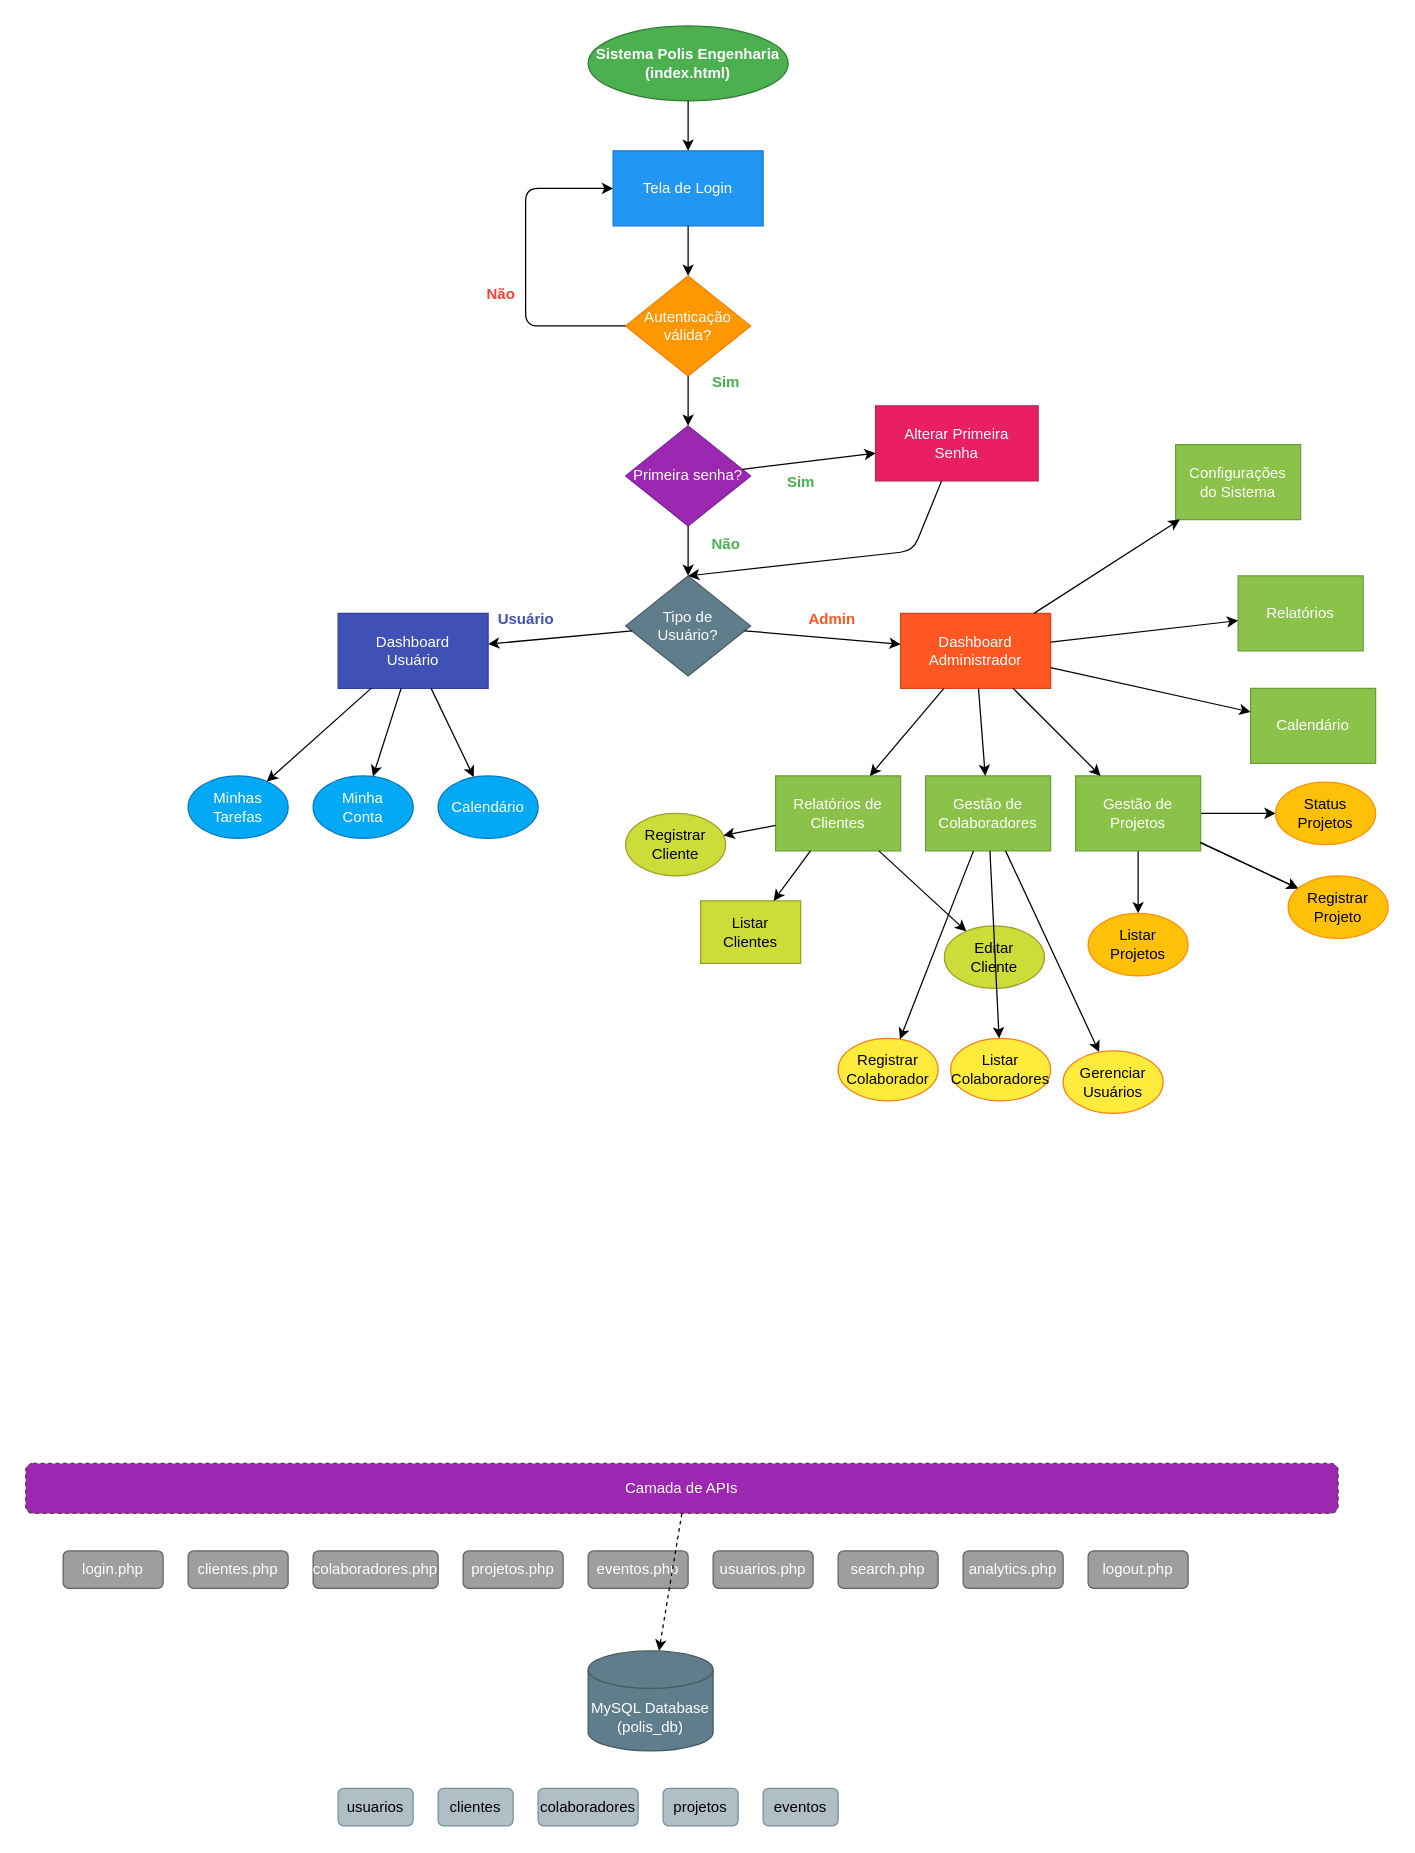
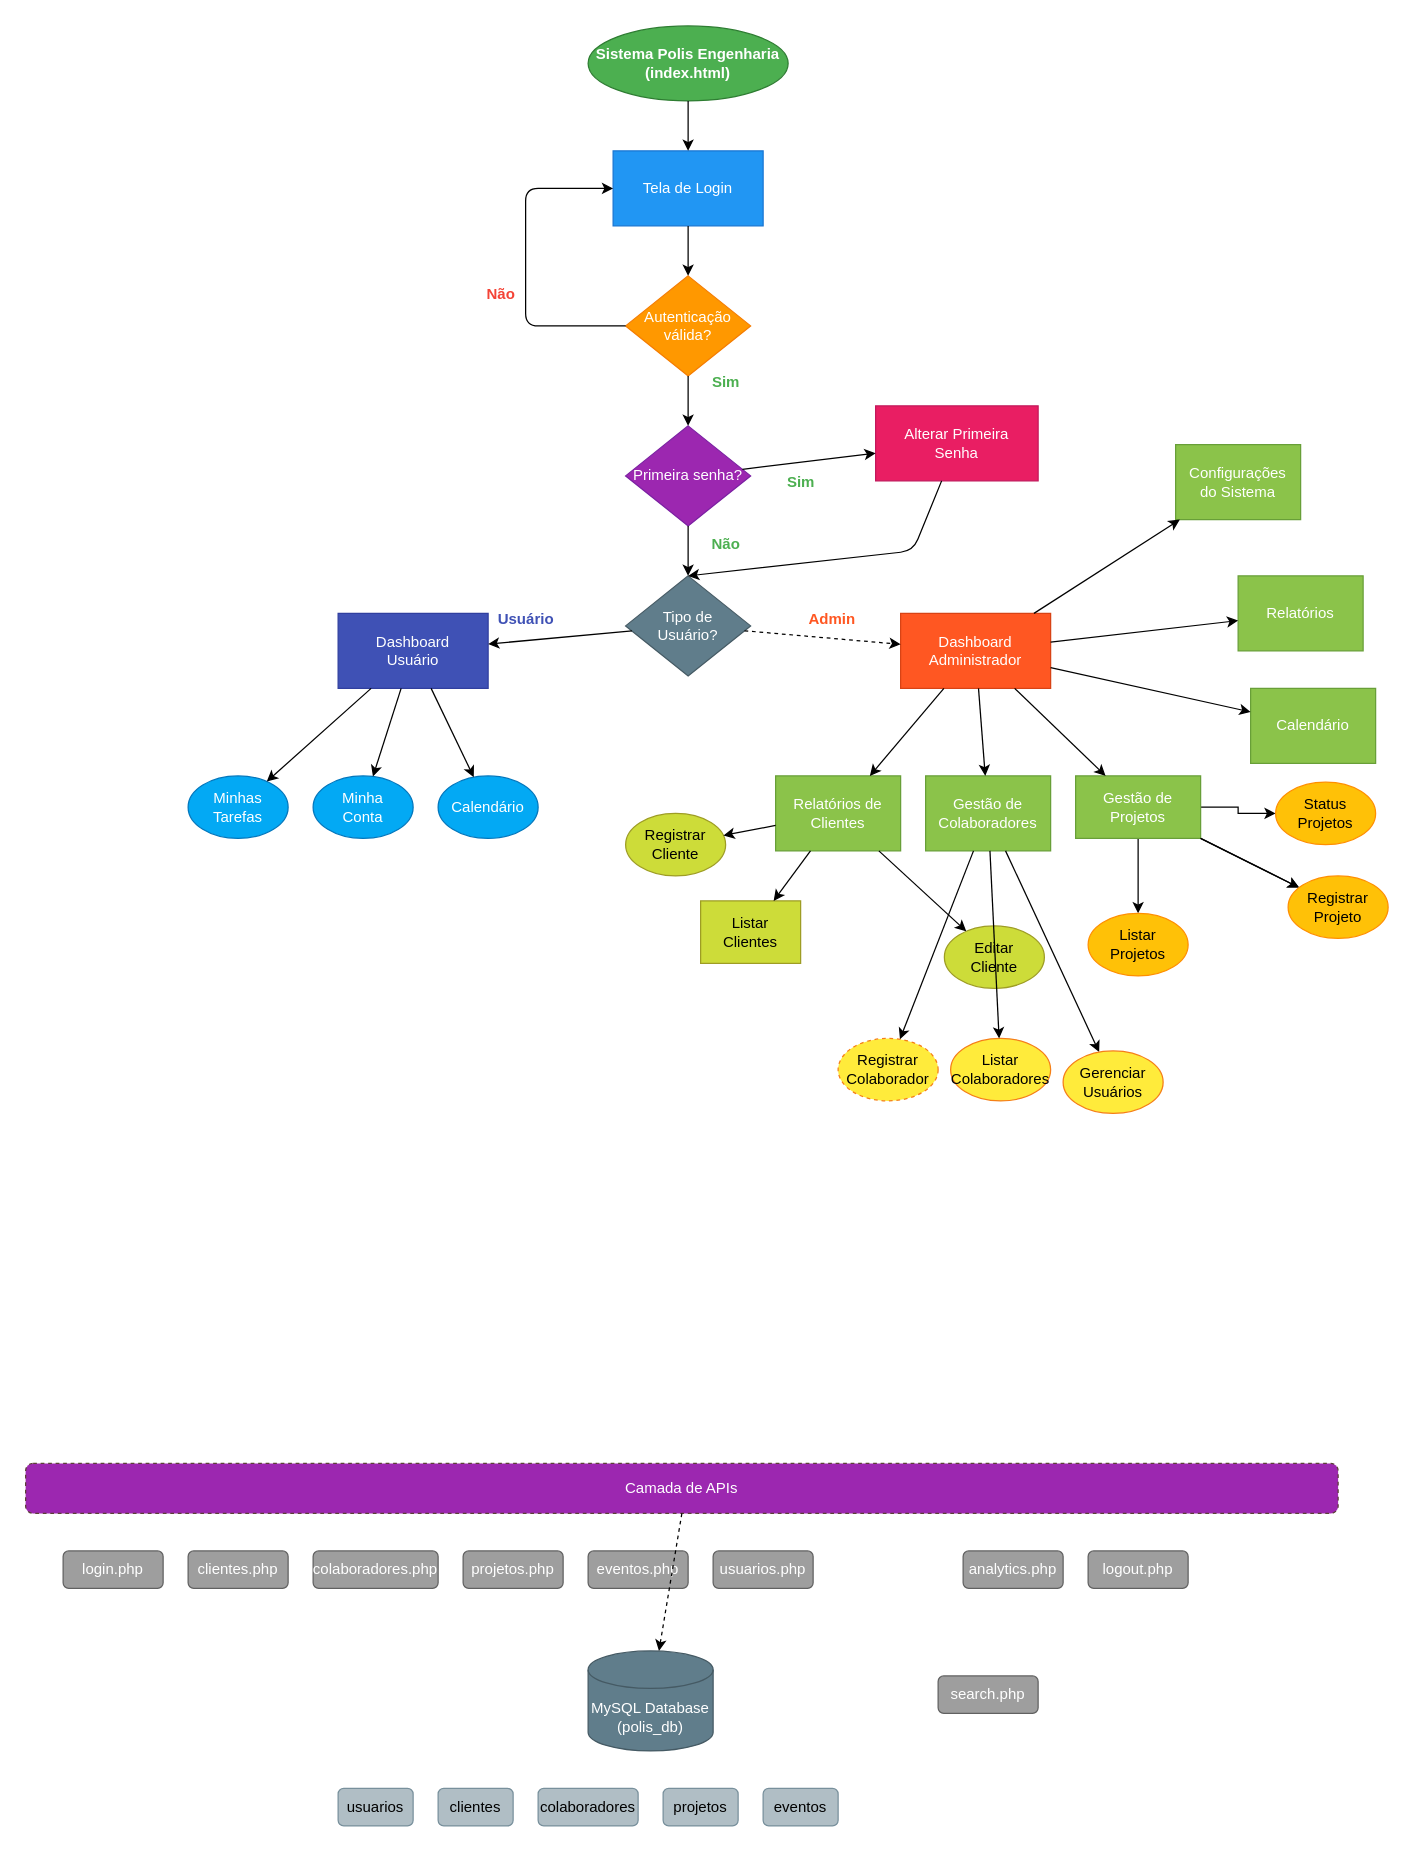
  <mxCell id="0" />
  <mxCell id="1" parent="0" />
  <mxCell id="2" value="Sistema Polis Engenharia&#10;(index.html)" style="ellipse;whiteSpace=wrap;html=1;fillColor=#4CAF50;strokeColor=#2E7D32;fontColor=white;fontStyle=1;" parent="1" vertex="1"><mxGeometry x="470" y="20" width="160" height="60" as="geometry" /></mxCell>
  <mxCell id="3" value="Tela de Login" style="whiteSpace=wrap;html=1;fillColor=#2196F3;strokeColor=#1976D2;fontColor=white;" parent="1" vertex="1"><mxGeometry x="490" y="120" width="120" height="60" as="geometry" /></mxCell>
  <mxCell id="4" value="Autenticação&#10;válida?" style="rhombus;whiteSpace=wrap;html=1;fillColor=#FF9800;strokeColor=#F57C00;fontColor=white;" parent="1" vertex="1"><mxGeometry x="500" y="220" width="100" height="80" as="geometry" /></mxCell>
  <mxCell id="5" value="Primeira senha?" style="rhombus;whiteSpace=wrap;html=1;fillColor=#9C27B0;strokeColor=#7B1FA2;fontColor=white;" parent="1" vertex="1"><mxGeometry x="500" y="340" width="100" height="80" as="geometry" /></mxCell>
  <mxCell id="6" value="Alterar Primeira&#10;Senha" style="whiteSpace=wrap;html=1;fillColor=#E91E63;strokeColor=#C2185B;fontColor=white;" parent="1" vertex="1"><mxGeometry x="700" y="324" width="130" height="60" as="geometry" /></mxCell>
  <mxCell id="7" value="Tipo de&#10;Usuário?" style="rhombus;whiteSpace=wrap;html=1;fillColor=#607D8B;strokeColor=#455A64;fontColor=white;" parent="1" vertex="1"><mxGeometry x="500" y="460" width="100" height="80" as="geometry" /></mxCell>
  <mxCell id="8" value="Dashboard&#10;Administrador" style="whiteSpace=wrap;html=1;fillColor=#FF5722;strokeColor=#D84315;fontColor=white;" parent="1" vertex="1"><mxGeometry x="720" y="490" width="120" height="60" as="geometry" /></mxCell>
  <mxCell id="9" value="Dashboard&#10;Usuário" style="whiteSpace=wrap;html=1;fillColor=#3F51B5;strokeColor=#303F9F;fontColor=white;" parent="1" vertex="1"><mxGeometry x="270" y="490" width="120" height="60" as="geometry" /></mxCell>
  <mxCell id="10" value="Relatórios de&#10;Clientes" style="whiteSpace=wrap;html=1;fillColor=#8BC34A;strokeColor=#689F38;fontColor=white;" parent="1" vertex="1"><mxGeometry x="620" y="620" width="100" height="60" as="geometry" /></mxCell>
  <mxCell id="11" value="Gestão de&#10;Colaboradores" style="whiteSpace=wrap;html=1;fillColor=#8BC34A;strokeColor=#689F38;fontColor=white;" parent="1" vertex="1"><mxGeometry x="740" y="620" width="100" height="60" as="geometry" /></mxCell>
  <mxCell id="12" style="edgeStyle=orthogonalEdgeStyle;rounded=0;orthogonalLoop=1;jettySize=auto;html=1;" edge="1" parent="1" source="14" target="23"><mxGeometry relative="1" as="geometry" /></mxCell>
  <mxCell id="13" style="edgeStyle=orthogonalEdgeStyle;rounded=0;orthogonalLoop=1;jettySize=auto;html=1;entryX=0;entryY=0.5;entryDx=0;entryDy=0;" edge="1" parent="1" source="14" target="24"><mxGeometry relative="1" as="geometry" /></mxCell>
- <mxCell id="14" value="Gestão de&#10;Projetos" style="whiteSpace=wrap;html=1;fillColor=#8BC34A;strokeColor=#689F38;fontColor=white;" parent="1" vertex="1"><mxGeometry x="860" y="620" width="100" height="60" as="geometry" /></mxCell>
+ <mxCell id="14" value="Gestão de&#10;Projetos" style="whiteSpace=wrap;html=1;fillColor=#8BC34A;strokeColor=#689F38;fontColor=white;" parent="1" vertex="1"><mxGeometry x="860" y="620" width="100" height="50" as="geometry" /></mxCell>
  <mxCell id="15" value="Calendário" style="whiteSpace=wrap;html=1;fillColor=#8BC34A;strokeColor=#689F38;fontColor=white;" parent="1" vertex="1"><mxGeometry x="1000" y="550" width="100" height="60" as="geometry" /></mxCell>
  <mxCell id="16" value="Configurações&#10;do Sistema" style="whiteSpace=wrap;html=1;fillColor=#8BC34A;strokeColor=#689F38;fontColor=white;" parent="1" vertex="1"><mxGeometry x="940" y="355" width="100" height="60" as="geometry" /></mxCell>
  <mxCell id="17" value="Relatórios" style="whiteSpace=wrap;html=1;fillColor=#8BC34A;strokeColor=#689F38;fontColor=white;" parent="1" vertex="1"><mxGeometry x="990" y="460" width="100" height="60" as="geometry" /></mxCell>
  <mxCell id="18" value="Registrar&#10;Cliente" style="ellipse;whiteSpace=wrap;html=1;fillColor=#CDDC39;strokeColor=#9E9D24;fontColor=black;" parent="1" vertex="1"><mxGeometry x="500" y="650" width="80" height="50" as="geometry" /></mxCell>
  <mxCell id="19" value="Listar&#10;Clientes" style="whiteSpace=wrap;html=1;fillColor=#CDDC39;strokeColor=#9E9D24;fontColor=black;rounded=0;" parent="1" vertex="1"><mxGeometry x="560" y="720" width="80" height="50" as="geometry" /></mxCell>
  <mxCell id="20" value="Editar&#10;Cliente" style="ellipse;whiteSpace=wrap;html=1;fillColor=#CDDC39;strokeColor=#9E9D24;fontColor=black;" parent="1" vertex="1"><mxGeometry x="755" y="740" width="80" height="50" as="geometry" /></mxCell>
- <mxCell id="21" value="Registrar&#10;Colaborador" style="ellipse;whiteSpace=wrap;html=1;fillColor=#FFEB3B;strokeColor=#F57F17;fontColor=black;" parent="1" vertex="1"><mxGeometry x="670" y="830" width="80" height="50" as="geometry" /></mxCell>
+ <mxCell id="21" value="Registrar&#10;Colaborador" style="ellipse;whiteSpace=wrap;html=1;fillColor=#FFEB3B;strokeColor=#F57F17;fontColor=black;dashed=1;" parent="1" vertex="1"><mxGeometry x="670" y="830" width="80" height="50" as="geometry" /></mxCell>
  <mxCell id="22" value="Listar&#10;Colaboradores" style="ellipse;whiteSpace=wrap;html=1;fillColor=#FFEB3B;strokeColor=#F57F17;fontColor=black;" parent="1" vertex="1"><mxGeometry x="760" y="830" width="80" height="50" as="geometry" /></mxCell>
  <mxCell id="23" value="Listar&#10;Projetos" style="ellipse;whiteSpace=wrap;html=1;fillColor=#FFC107;strokeColor=#FF8F00;fontColor=black;" parent="1" vertex="1"><mxGeometry x="870" y="730" width="80" height="50" as="geometry" /></mxCell>
  <mxCell id="24" value="Status&#10;Projetos" style="ellipse;whiteSpace=wrap;html=1;fillColor=#FFC107;strokeColor=#FF8F00;fontColor=black;" parent="1" vertex="1"><mxGeometry x="1020" y="625" width="80" height="50" as="geometry" /></mxCell>
  <mxCell id="25" value="Minhas&#10;Tarefas" style="ellipse;whiteSpace=wrap;html=1;fillColor=#03A9F4;strokeColor=#0277BD;fontColor=white;" parent="1" vertex="1"><mxGeometry x="150" y="620" width="80" height="50" as="geometry" /></mxCell>
  <mxCell id="26" value="Minha&#10;Conta" style="ellipse;whiteSpace=wrap;html=1;fillColor=#03A9F4;strokeColor=#0277BD;fontColor=white;" parent="1" vertex="1"><mxGeometry x="250" y="620" width="80" height="50" as="geometry" /></mxCell>
  <mxCell id="27" value="Calendário" style="ellipse;whiteSpace=wrap;html=1;fillColor=#03A9F4;strokeColor=#0277BD;fontColor=white;" parent="1" vertex="1"><mxGeometry x="350" y="620" width="80" height="50" as="geometry" /></mxCell>
  <mxCell id="28" value="Camada de APIs" style="rounded=1;whiteSpace=wrap;html=1;fillColor=#9c27b0;strokeColor=#5D4037;fontColor=white;dashed=1;" parent="1" vertex="1"><mxGeometry x="20" y="1170" width="1050" height="40" as="geometry" /></mxCell>
  <mxCell id="29" value="login.php" style="rounded=1;whiteSpace=wrap;html=1;fillColor=#9E9E9E;strokeColor=#616161;fontColor=white;" parent="1" vertex="1"><mxGeometry x="50" y="1240" width="80" height="30" as="geometry" /></mxCell>
  <mxCell id="30" value="clientes.php" style="rounded=1;whiteSpace=wrap;html=1;fillColor=#9E9E9E;strokeColor=#616161;fontColor=white;" parent="1" vertex="1"><mxGeometry x="150" y="1240" width="80" height="30" as="geometry" /></mxCell>
  <mxCell id="31" value="colaboradores.php" style="rounded=1;whiteSpace=wrap;html=1;fillColor=#9E9E9E;strokeColor=#616161;fontColor=white;" parent="1" vertex="1"><mxGeometry x="250" y="1240" width="100" height="30" as="geometry" /></mxCell>
  <mxCell id="32" value="projetos.php" style="rounded=1;whiteSpace=wrap;html=1;fillColor=#9E9E9E;strokeColor=#616161;fontColor=white;" parent="1" vertex="1"><mxGeometry x="370" y="1240" width="80" height="30" as="geometry" /></mxCell>
  <mxCell id="33" value="eventos.php" style="rounded=1;whiteSpace=wrap;html=1;fillColor=#9E9E9E;strokeColor=#616161;fontColor=white;" parent="1" vertex="1"><mxGeometry x="470" y="1240" width="80" height="30" as="geometry" /></mxCell>
  <mxCell id="34" value="usuarios.php" style="rounded=1;whiteSpace=wrap;html=1;fillColor=#9E9E9E;strokeColor=#616161;fontColor=white;" parent="1" vertex="1"><mxGeometry x="570" y="1240" width="80" height="30" as="geometry" /></mxCell>
- <mxCell id="35" value="search.php" style="rounded=1;whiteSpace=wrap;html=1;fillColor=#9E9E9E;strokeColor=#616161;fontColor=white;" parent="1" vertex="1"><mxGeometry x="670" y="1240" width="80" height="30" as="geometry" /></mxCell>
+ <mxCell id="35" value="search.php" style="rounded=1;whiteSpace=wrap;html=1;fillColor=#9E9E9E;strokeColor=#616161;fontColor=white;" parent="1" vertex="1"><mxGeometry x="750" y="1340" width="80" height="30" as="geometry" /></mxCell>
  <mxCell id="36" value="analytics.php" style="rounded=1;whiteSpace=wrap;html=1;fillColor=#9E9E9E;strokeColor=#616161;fontColor=white;" parent="1" vertex="1"><mxGeometry x="770" y="1240" width="80" height="30" as="geometry" /></mxCell>
  <mxCell id="37" value="logout.php" style="rounded=1;whiteSpace=wrap;html=1;fillColor=#9E9E9E;strokeColor=#616161;fontColor=white;" parent="1" vertex="1"><mxGeometry x="870" y="1240" width="80" height="30" as="geometry" /></mxCell>
  <mxCell id="38" value="MySQL Database&#10;(polis_db)" style="shape=cylinder3;whiteSpace=wrap;html=1;boundedLbl=1;backgroundOutline=1;size=15;fillColor=#607D8B;strokeColor=#455A64;fontColor=white;" parent="1" vertex="1"><mxGeometry x="470" y="1320" width="100" height="80" as="geometry" /></mxCell>
  <mxCell id="39" value="usuarios" style="rounded=1;whiteSpace=wrap;html=1;fillColor=#B0BEC5;strokeColor=#78909C;fontColor=black;" parent="1" vertex="1"><mxGeometry x="270" y="1430" width="60" height="30" as="geometry" /></mxCell>
  <mxCell id="40" value="clientes" style="rounded=1;whiteSpace=wrap;html=1;fillColor=#B0BEC5;strokeColor=#78909C;fontColor=black;" parent="1" vertex="1"><mxGeometry x="350" y="1430" width="60" height="30" as="geometry" /></mxCell>
  <mxCell id="41" value="colaboradores" style="rounded=1;whiteSpace=wrap;html=1;fillColor=#B0BEC5;strokeColor=#78909C;fontColor=black;" parent="1" vertex="1"><mxGeometry x="430" y="1430" width="80" height="30" as="geometry" /></mxCell>
  <mxCell id="42" value="projetos" style="rounded=1;whiteSpace=wrap;html=1;fillColor=#B0BEC5;strokeColor=#78909C;fontColor=black;" parent="1" vertex="1"><mxGeometry x="530" y="1430" width="60" height="30" as="geometry" /></mxCell>
  <mxCell id="43" value="eventos" style="rounded=1;whiteSpace=wrap;html=1;fillColor=#B0BEC5;strokeColor=#78909C;fontColor=black;" parent="1" vertex="1"><mxGeometry x="610" y="1430" width="60" height="30" as="geometry" /></mxCell>
  <mxCell id="44" parent="1" source="2" target="3" edge="1"><mxGeometry relative="1" as="geometry" /></mxCell>
  <mxCell id="45" parent="1" source="3" target="4" edge="1"><mxGeometry relative="1" as="geometry" /></mxCell>
  <mxCell id="46" parent="1" source="4" target="5" edge="1"><mxGeometry relative="1" as="geometry" /></mxCell>
  <mxCell id="47" parent="1" source="4" target="3" edge="1"><mxGeometry relative="1" as="geometry"><mxPoint x="420" y="260" as="targetPoint" /><Array as="points"><mxPoint x="420" y="260" /><mxPoint x="420" y="150" /></Array></mxGeometry></mxCell>
  <mxCell id="48" parent="1" source="5" target="6" edge="1"><mxGeometry relative="1" as="geometry" /></mxCell>
  <mxCell id="49" parent="1" source="5" target="7" edge="1"><mxGeometry relative="1" as="geometry" /></mxCell>
  <mxCell id="50" parent="1" source="6" edge="1"><mxGeometry relative="1" as="geometry"><Array as="points"><mxPoint x="730" y="440" /></Array><mxPoint x="550" y="460" as="targetPoint" /></mxGeometry></mxCell>
- <mxCell id="51" parent="1" source="7" target="8" edge="1"><mxGeometry relative="1" as="geometry" /></mxCell>
+ <mxCell id="51" parent="1" source="7" target="8" edge="1" style="dashed=1;"><mxGeometry relative="1" as="geometry" /></mxCell>
  <mxCell id="52" parent="1" source="7" target="9" edge="1"><mxGeometry relative="1" as="geometry" /></mxCell>
  <mxCell id="53" parent="1" source="8" target="10" edge="1"><mxGeometry relative="1" as="geometry" /></mxCell>
  <mxCell id="54" parent="1" source="8" target="11" edge="1"><mxGeometry relative="1" as="geometry" /></mxCell>
  <mxCell id="55" parent="1" source="8" target="14" edge="1"><mxGeometry relative="1" as="geometry" /></mxCell>
  <mxCell id="56" parent="1" source="8" target="15" edge="1"><mxGeometry relative="1" as="geometry" /></mxCell>
  <mxCell id="57" parent="1" source="8" target="16" edge="1"><mxGeometry relative="1" as="geometry" /></mxCell>
  <mxCell id="58" parent="1" source="8" target="17" edge="1"><mxGeometry relative="1" as="geometry" /></mxCell>
  <mxCell id="59" parent="1" source="9" target="25" edge="1"><mxGeometry relative="1" as="geometry" /></mxCell>
  <mxCell id="60" parent="1" source="9" target="26" edge="1"><mxGeometry relative="1" as="geometry" /></mxCell>
  <mxCell id="61" parent="1" source="9" target="27" edge="1"><mxGeometry relative="1" as="geometry" /></mxCell>
  <mxCell id="62" parent="1" source="10" target="18" edge="1"><mxGeometry relative="1" as="geometry" /></mxCell>
  <mxCell id="63" parent="1" source="10" target="19" edge="1"><mxGeometry relative="1" as="geometry" /></mxCell>
  <mxCell id="64" parent="1" source="10" target="20" edge="1"><mxGeometry relative="1" as="geometry" /></mxCell>
  <mxCell id="65" parent="1" source="11" target="21" edge="1"><mxGeometry relative="1" as="geometry" /></mxCell>
  <mxCell id="66" parent="1" source="11" target="22" edge="1"><mxGeometry relative="1" as="geometry" /></mxCell>
  <mxCell id="67" parent="1" source="11" target="76" edge="1"><mxGeometry relative="1" as="geometry" /></mxCell>
  <mxCell id="68" parent="1" source="14" target="78" edge="1"><mxGeometry relative="1" as="geometry" /></mxCell>
  <mxCell id="69" style="dashed=1;exitX=0.5;exitY=1;exitDx=0;exitDy=0;" parent="1" source="28" target="38" edge="1"><mxGeometry relative="1" as="geometry"><mxPoint x="540" y="1240" as="sourcePoint" /></mxGeometry></mxCell>
  <mxCell id="70" value="Sim" style="text;html=1;align=center;verticalAlign=middle;resizable=0;points=[];autosize=1;strokeColor=none;fillColor=none;fontColor=#4CAF50;fontStyle=1;" parent="1" vertex="1"><mxGeometry x="560" y="290" width="40" height="30" as="geometry" /></mxCell>
  <mxCell id="71" value="Não" style="text;html=1;align=center;verticalAlign=middle;resizable=0;points=[];autosize=1;strokeColor=none;fillColor=none;fontColor=#F44336;fontStyle=1;" parent="1" vertex="1"><mxGeometry x="380" y="220" width="40" height="30" as="geometry" /></mxCell>
  <mxCell id="72" value="Sim" style="text;html=1;align=center;verticalAlign=middle;resizable=0;points=[];autosize=1;strokeColor=none;fillColor=none;fontColor=#4CAF50;fontStyle=1;" parent="1" vertex="1"><mxGeometry x="620" y="370" width="40" height="30" as="geometry" /></mxCell>
  <mxCell id="73" value="Não" style="text;html=1;align=center;verticalAlign=middle;resizable=0;points=[];autosize=1;strokeColor=none;fillColor=none;fontColor=#4CAF50;fontStyle=1;" parent="1" vertex="1"><mxGeometry x="560" y="420" width="40" height="30" as="geometry" /></mxCell>
  <mxCell id="74" value="Admin" style="text;html=1;align=center;verticalAlign=middle;resizable=0;points=[];autosize=1;strokeColor=none;fillColor=none;fontColor=#FF5722;fontStyle=1;" parent="1" vertex="1"><mxGeometry x="640" y="480" width="50" height="30" as="geometry" /></mxCell>
  <mxCell id="75" value="Usuário" style="text;html=1;align=center;verticalAlign=middle;resizable=0;points=[];autosize=1;strokeColor=none;fillColor=none;fontColor=#3F51B5;fontStyle=1;" parent="1" vertex="1"><mxGeometry x="390" y="480" width="60" height="30" as="geometry" /></mxCell>
  <mxCell id="76" value="Gerenciar&#10;Usuários" style="ellipse;whiteSpace=wrap;html=1;fillColor=#FFEB3B;strokeColor=#F57F17;fontColor=black;" parent="1" vertex="1"><mxGeometry x="850" y="840" width="80" height="50" as="geometry" /></mxCell>
  <mxCell id="77" value="" edge="1" parent="1" source="14" target="78"><mxGeometry relative="1" as="geometry"><mxPoint x="915" y="680" as="sourcePoint" /><mxPoint x="976" y="1020" as="targetPoint" /></mxGeometry></mxCell>
  <mxCell id="78" value="Registrar&#10;Projeto" style="ellipse;whiteSpace=wrap;html=1;fillColor=#FFC107;strokeColor=#FF8F00;fontColor=black;" parent="1" vertex="1"><mxGeometry x="1030" y="700" width="80" height="50" as="geometry" /></mxCell>
